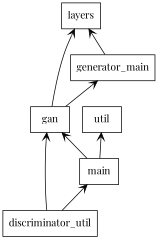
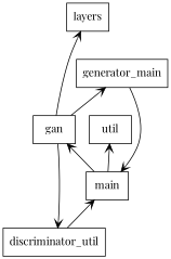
  digraph {
    fontname="Playfair Display"
    rankdir=BT
    node [fontname="Playfair Display" shape=box]
    edge [arrowhead=open arrowtail=none fontname="Playfair Display"]
    n1 [label=discriminator_util]
    n2 [label=main]
    n3 [label=layers]
    n4 [label=gan]
    n5 [label=generator_main]
    n6 [label=util]
    n1 -> n2
    n2 -> n4
    n2 -> n6
-   n1 -> n4
+   n4 -> n1
    n4 -> n3
    n4 -> n5
-   n5 -> n3
+   n5 -> n2
  }
